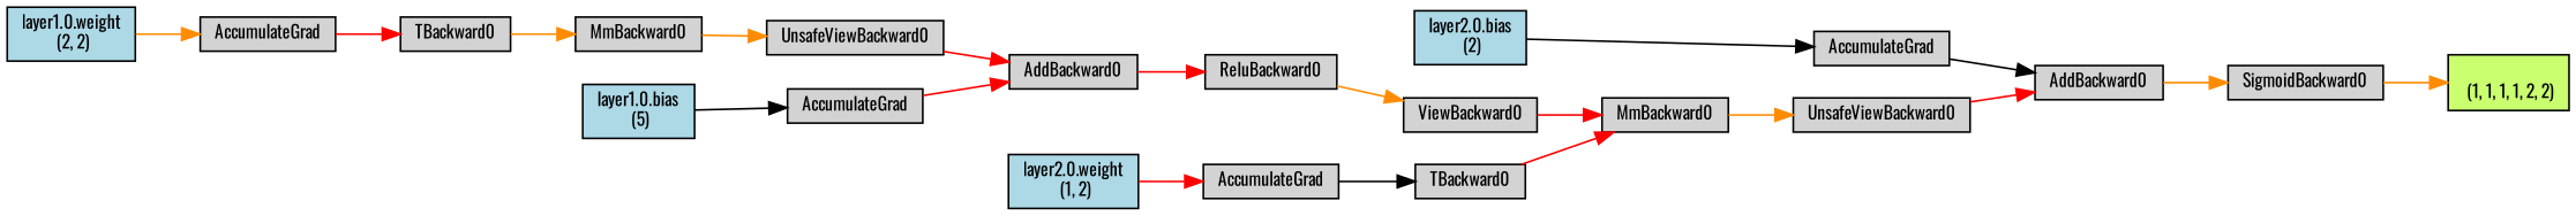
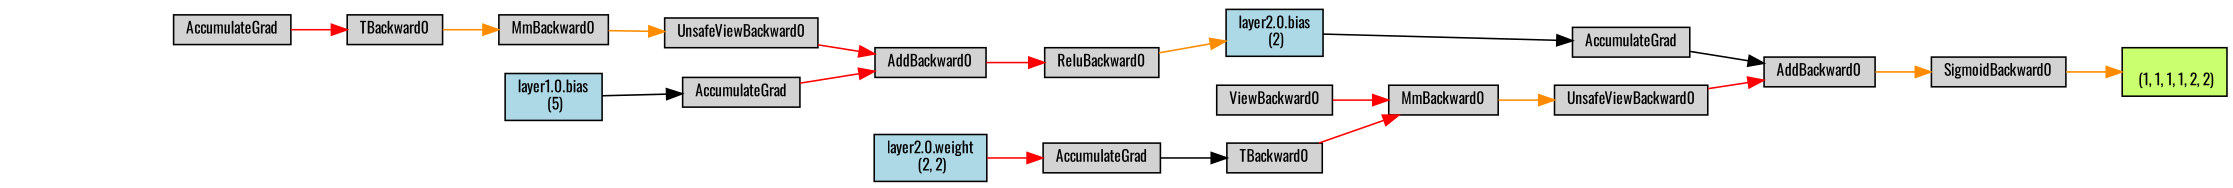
  digraph {
    fontname=Oswald
    rankdir=LR
    node [align=left fontname=Oswald fontsize=10 ranksep=0.1 shape=box style=filled]
    edge [color=red fontname=Oswald]
    n1 [fillcolor=darkolivegreen1 height=0.2 label="\n (1, 1, 1, 1, 2, 2)"]
    n2 [height=0.2 label=SigmoidBackward0]
    n3 [height=0.2 label=AddBackward0]
    n4 [height=0.2 label=UnsafeViewBackward0]
    n5 [height=0.2 label=MmBackward0]
    n6 [height=0.2 label=ViewBackward0]
    n7 [height=0.2 label=ReluBackward0]
    n8 [height=0.2 label=AddBackward0]
    n9 [height=0.2 label=UnsafeViewBackward0]
    n10 [height=0.2 label=MmBackward0]
    n11 [height=0.2 label=TBackward0]
    n12 [height=0.2 label=AccumulateGrad]
-   n13 [fillcolor=lightblue height=0.2 label="layer1.0.weight\n (2, 2)"]
    n14 [height=0.2 label=AccumulateGrad]
    n15 [fillcolor=lightblue height=0.2 label="layer1.0.bias\n (5)"]
    n16 [height=0.2 label=TBackward0]
    n17 [height=0.2 label=AccumulateGrad]
-   n18 [fillcolor=lightblue height=0.2 label="layer2.0.weight\n (1, 2)"]
+   n18 [fillcolor=lightblue height=0.2 label="layer2.0.weight\n (2, 2)"]
    n19 [height=0.2 label=AccumulateGrad]
    n20 [fillcolor=lightblue height=0.2 label="layer2.0.bias\n (2)"]
    n2 -> n1 [color=darkorange]
    n3 -> n2 [color=darkorange]
    n4 -> n3
    n5 -> n4 [color=darkorange]
    n6 -> n5
-   n7 -> n6 [color=darkorange]
+   n7 -> n20 [color=darkorange]
    n8 -> n7
    n9 -> n8
    n10 -> n9 [color=darkorange]
    n11 -> n10 [color=darkorange]
    n12 -> n11
-   n13 -> n12 [color=darkorange]
    n14 -> n8
    n15 -> n14 [color=black]
    n16 -> n5
    n17 -> n16 [color=black]
    n18 -> n17
    n19 -> n3 [color=black]
    n20 -> n19 [color=black]
  }
